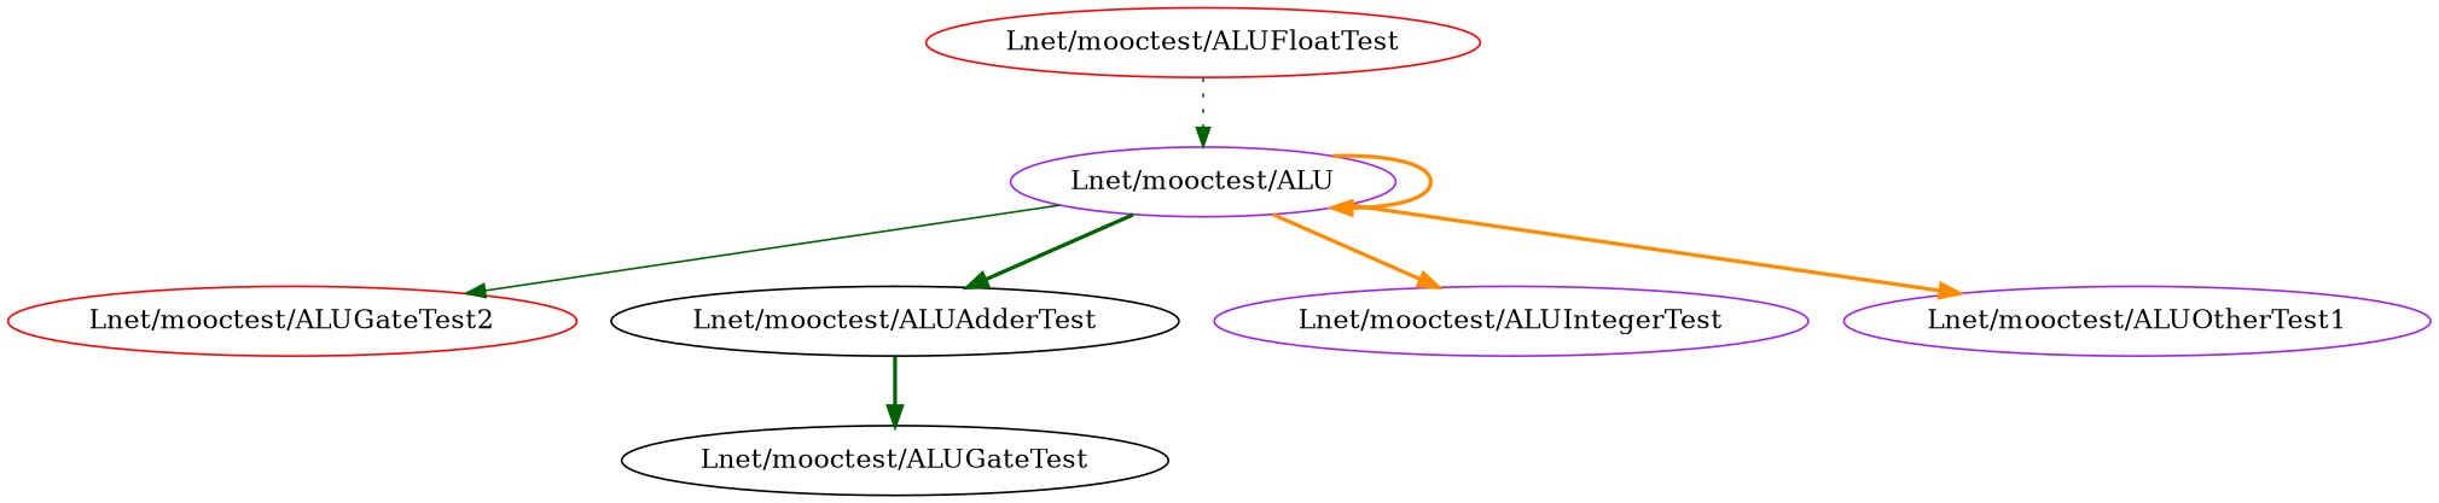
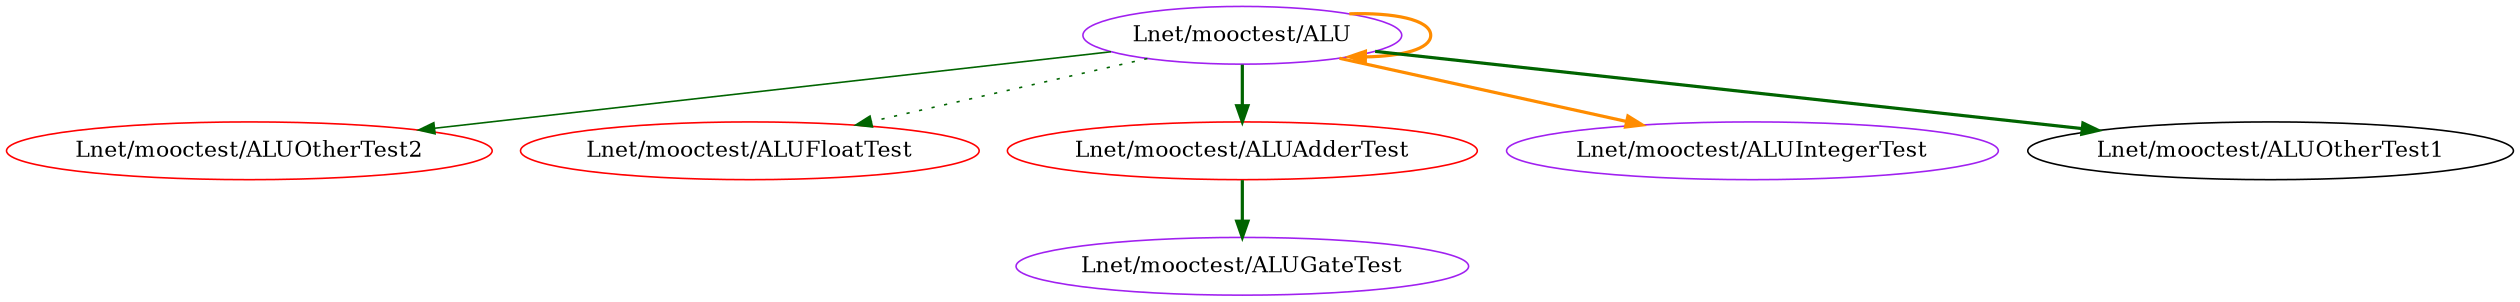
  digraph {
    node [color=purple]
    edge [color=darkgreen style=bold]
    "Lnet/mooctest/ALU"
-   "Lnet/mooctest/ALUOtherTest2" [color=red label="Lnet/mooctest/ALUGateTest2"]
+   "Lnet/mooctest/ALUOtherTest2" [color=red]
    "Lnet/mooctest/ALUFloatTest" [color=red]
-   "Lnet/mooctest/ALUAdderTest" [color=black]
+   "Lnet/mooctest/ALUAdderTest" [color=red]
    "Lnet/mooctest/ALUIntegerTest"
-   "Lnet/mooctest/ALUOtherTest1"
-   "Lnet/mooctest/ALUGateTest" [color=black]
+   "Lnet/mooctest/ALUOtherTest1" [color=black]
+   "Lnet/mooctest/ALUGateTest"
    "Lnet/mooctest/ALU" -> "Lnet/mooctest/ALU" [color=darkorange]
    "Lnet/mooctest/ALU" -> "Lnet/mooctest/ALUOtherTest2" [style=solid]
-   "Lnet/mooctest/ALUFloatTest" -> "Lnet/mooctest/ALU" [style=dotted]
+   "Lnet/mooctest/ALU" -> "Lnet/mooctest/ALUFloatTest" [style=dotted]
    "Lnet/mooctest/ALU" -> "Lnet/mooctest/ALUAdderTest"
    "Lnet/mooctest/ALU" -> "Lnet/mooctest/ALUIntegerTest" [color=darkorange]
-   "Lnet/mooctest/ALU" -> "Lnet/mooctest/ALUOtherTest1" [color=darkorange]
+   "Lnet/mooctest/ALU" -> "Lnet/mooctest/ALUOtherTest1"
    "Lnet/mooctest/ALUAdderTest" -> "Lnet/mooctest/ALUGateTest"
  }
